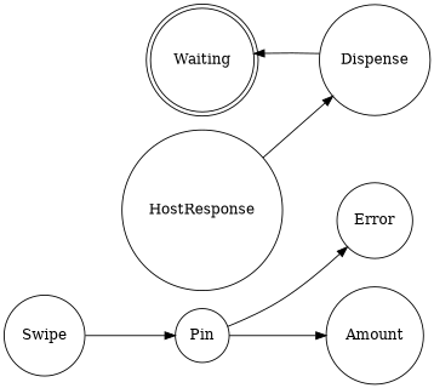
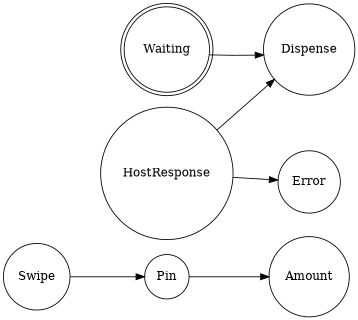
  digraph {
    fontsize=14
    rankdir=LR
    node [fontsize=14 shape=circle]
    edge [fontsize=14]
    Waiting [shape=doublecircle]
    Swipe
    Pin
    Amount
    HostResponse
    Dispense
    Error
    Swipe -> Pin
    Pin -> Amount
    HostResponse -> Dispense
-   Pin -> Error
-   Dispense -> Waiting
+   HostResponse -> Error
+   Waiting -> Dispense
  }
